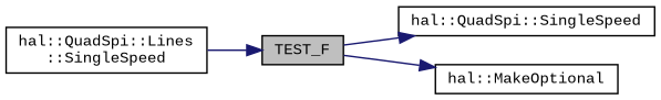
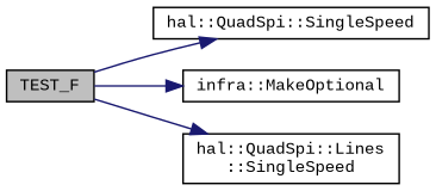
  digraph {
    fontname="Liberation Mono"
    rankdir=LR
    node [color=black fillcolor=white fontname="Liberation Mono" fontsize=10 shape=record style=filled]
    edge [color=midnightblue fontname="Liberation Mono" fontsize=10 labelfontname=Helvetica labelfontsize=10 style=solid]
    n1 [fillcolor=grey75 fontcolor=black height=0.2 label=TEST_F width=0.4]
    n2 [height=0.2 label="hal::QuadSpi::SingleSpeed" width=0.4]
-   n3 [height=0.2 label="hal::MakeOptional" width=0.4]
+   n3 [height=0.2 label="infra::MakeOptional" width=0.4]
    n4 [height=0.2 label="hal::QuadSpi::Lines\l::SingleSpeed" width=0.4]
    n1 -> n2
    n1 -> n3
-   n4 -> n1
+   n1 -> n4
  }
